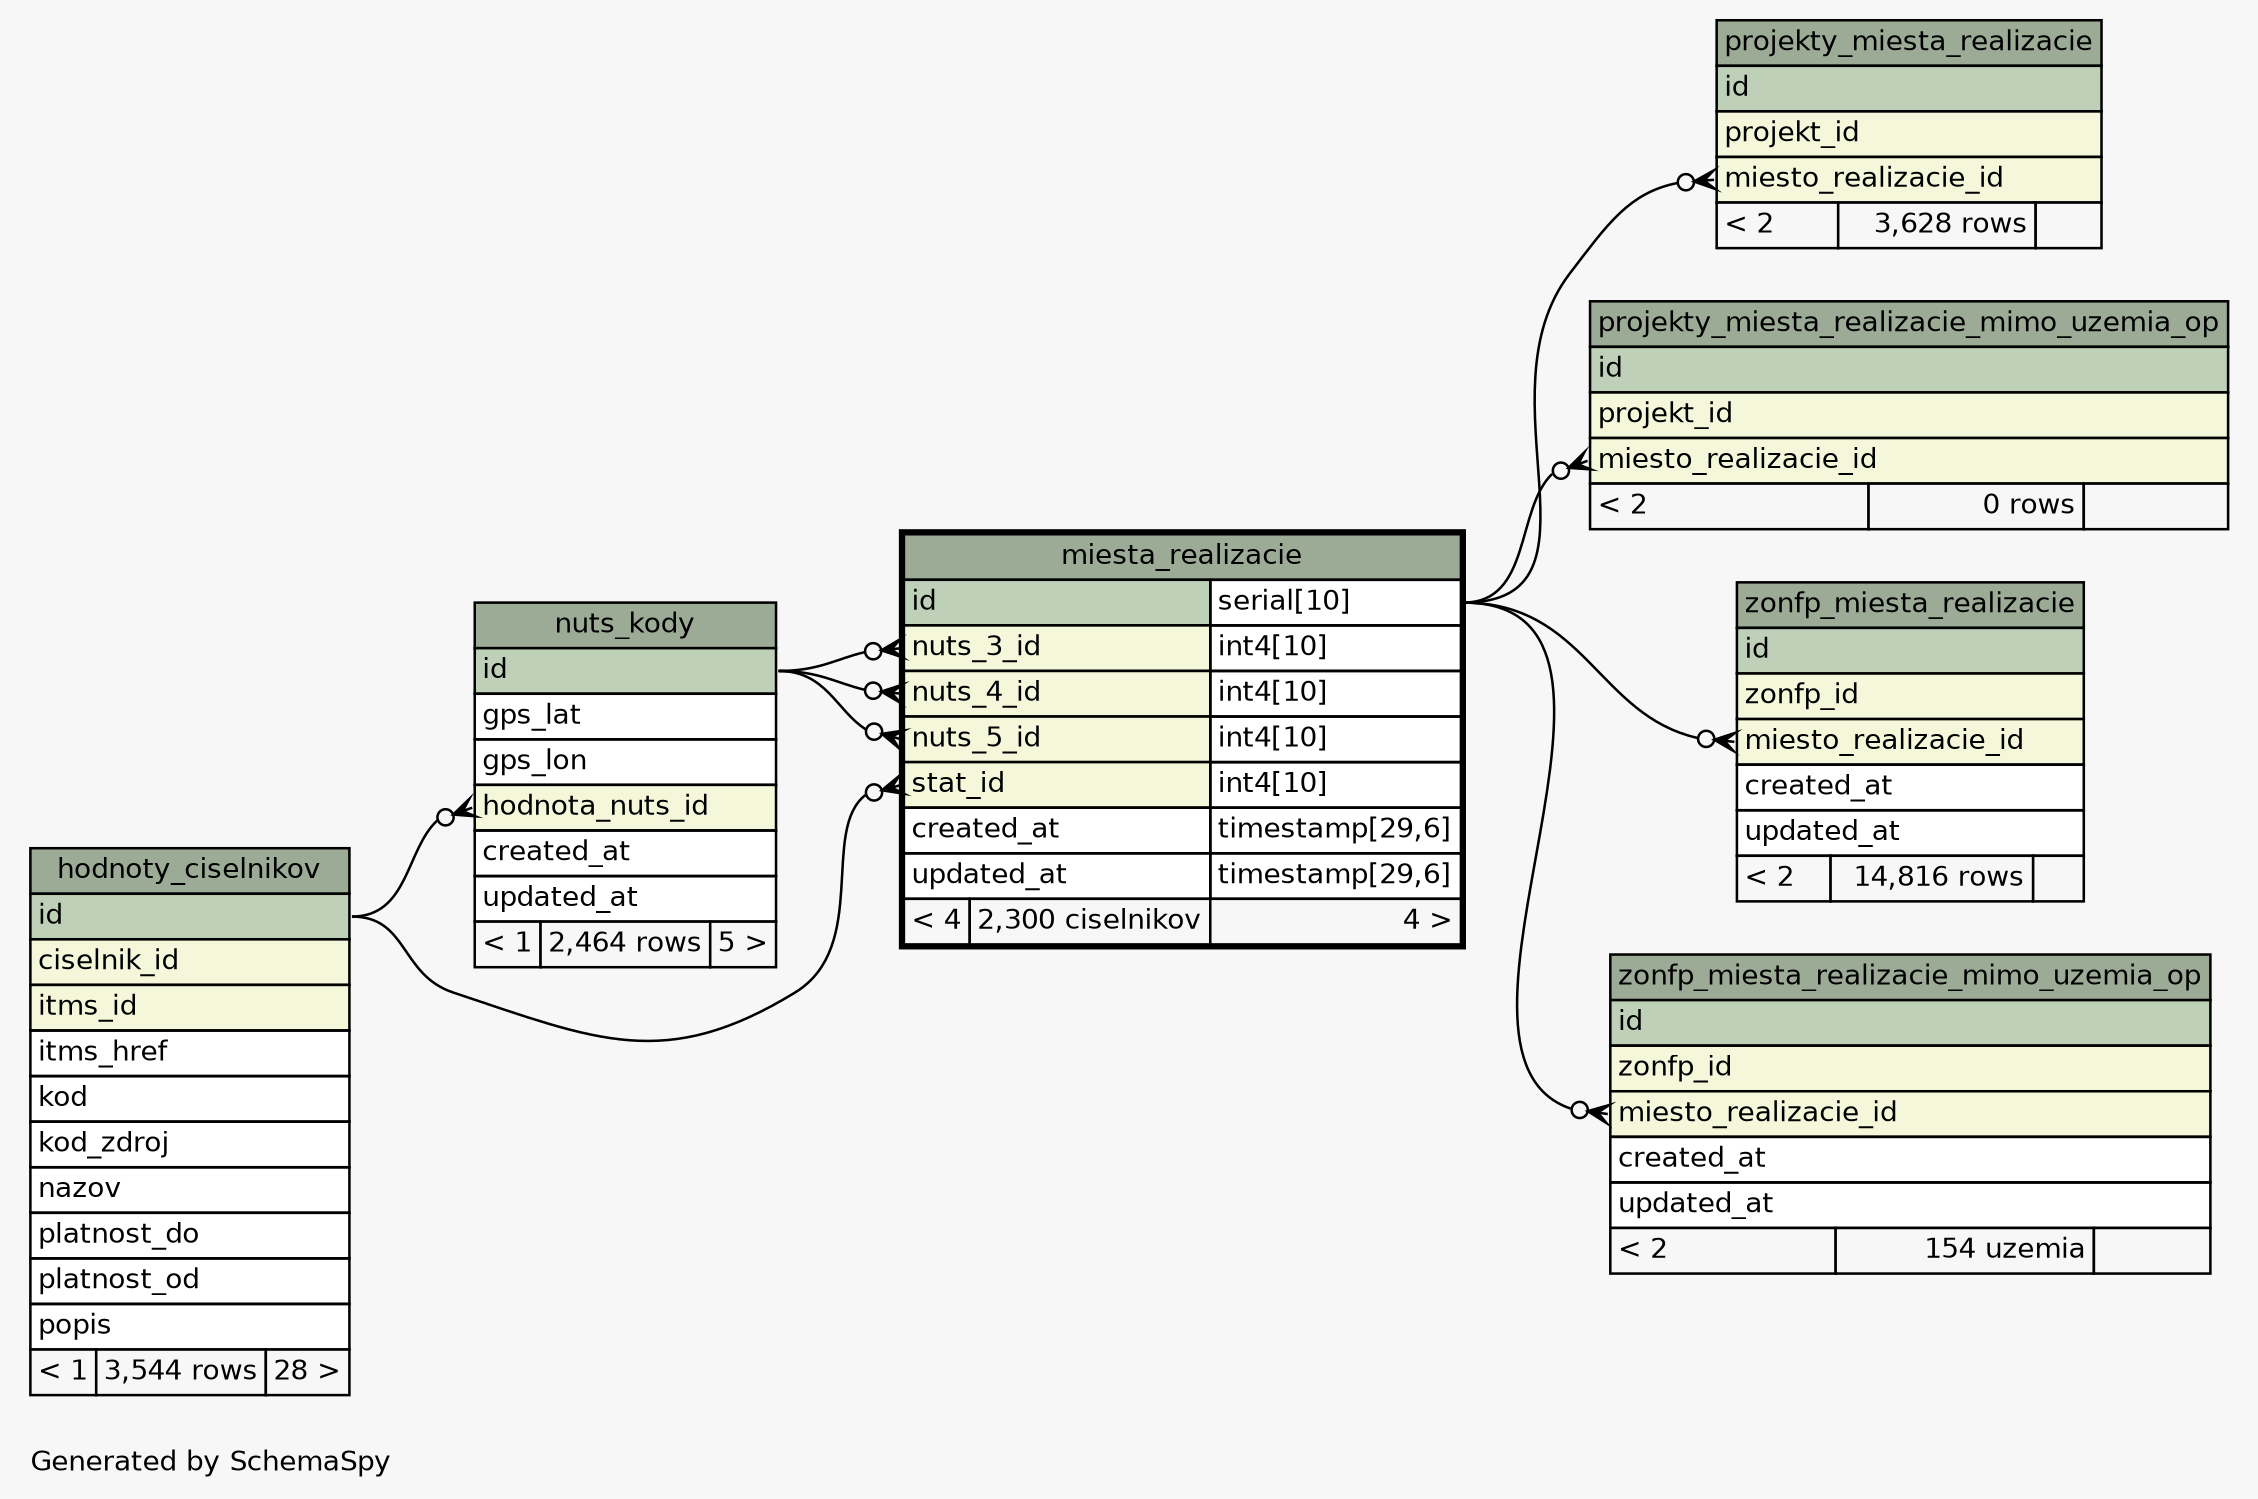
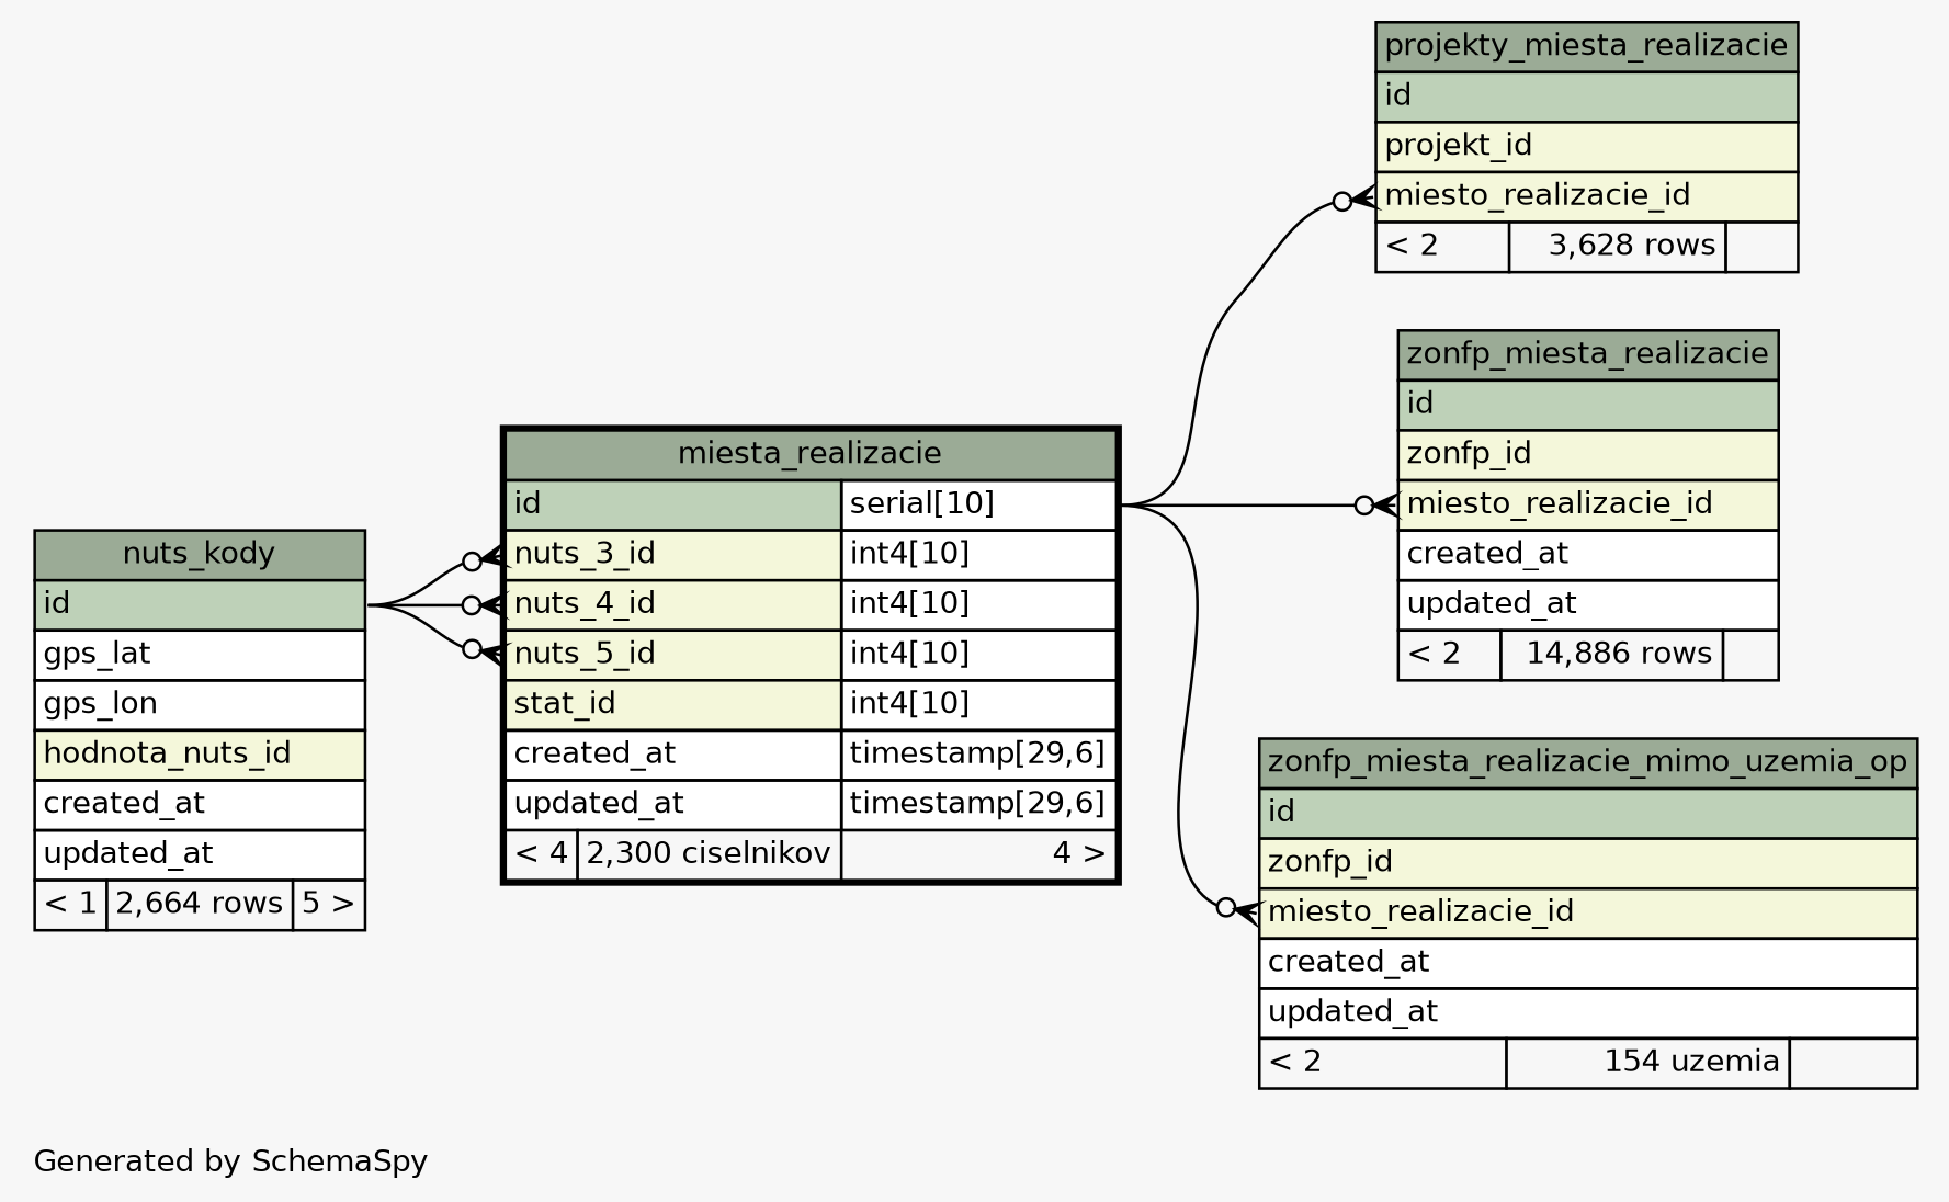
  digraph {
    bgcolor="#f7f7f7"
    fontname=Helvetica
    fontsize=11
    label="\nGenerated by SchemaSpy"
    labeljust=l
    nodesep=0.18
    rankdir=RL
    ranksep=0.46
    node [fontname=Helvetica fontsize=11 shape=plaintext]
    edge [arrowhead=none arrowsize=0.8 arrowtail=crowodot dir=back headport="id:e" tailport="miesto_realizacie_id:w"]
    n1 [label=<     <TABLE BORDER="2" CELLBORDER="1" CELLSPACING="0" BGCOLOR="#ffffff">       <TR><TD COLSPAN="3" BGCOLOR="#9bab96" ALIGN="CENTER">miesta_realizacie</TD></TR>       <TR><TD PORT="id" COLSPAN="2" BGCOLOR="#bed1b8" ALIGN="LEFT">id</TD><TD PORT="id.type" ALIGN="LEFT">serial[10]</TD></TR>       <TR><TD PORT="nuts_3_id" COLSPAN="2" BGCOLOR="#f4f7da" ALIGN="LEFT">nuts_3_id</TD><TD PORT="nuts_3_id.type" ALIGN="LEFT">int4[10]</TD></TR>       <TR><TD PORT="nuts_4_id" COLSPAN="2" BGCOLOR="#f4f7da" ALIGN="LEFT">nuts_4_id</TD><TD PORT="nuts_4_id.type" ALIGN="LEFT">int4[10]</TD></TR>       <TR><TD PORT="nuts_5_id" COLSPAN="2" BGCOLOR="#f4f7da" ALIGN="LEFT">nuts_5_id</TD><TD PORT="nuts_5_id.type" ALIGN="LEFT">int4[10]</TD></TR>       <TR><TD PORT="stat_id" COLSPAN="2" BGCOLOR="#f4f7da" ALIGN="LEFT">stat_id</TD><TD PORT="stat_id.type" ALIGN="LEFT">int4[10]</TD></TR>       <TR><TD PORT="created_at" COLSPAN="2" ALIGN="LEFT">created_at</TD><TD PORT="created_at.type" ALIGN="LEFT">timestamp[29,6]</TD></TR>       <TR><TD PORT="updated_at" COLSPAN="2" ALIGN="LEFT">updated_at</TD><TD PORT="updated_at.type" ALIGN="LEFT">timestamp[29,6]</TD></TR>       <TR><TD ALIGN="LEFT" BGCOLOR="#f7f7f7">&lt; 4</TD><TD ALIGN="RIGHT" BGCOLOR="#f7f7f7">2,300 ciselnikov</TD><TD ALIGN="RIGHT" BGCOLOR="#f7f7f7">4 &gt;</TD></TR>     </TABLE>>]
-   n2 [label=<     <TABLE BORDER="0" CELLBORDER="1" CELLSPACING="0" BGCOLOR="#ffffff">       <TR><TD COLSPAN="3" BGCOLOR="#9bab96" ALIGN="CENTER">nuts_kody</TD></TR>       <TR><TD PORT="id" COLSPAN="3" BGCOLOR="#bed1b8" ALIGN="LEFT">id</TD></TR>       <TR><TD PORT="gps_lat" COLSPAN="3" ALIGN="LEFT">gps_lat</TD></TR>       <TR><TD PORT="gps_lon" COLSPAN="3" ALIGN="LEFT">gps_lon</TD></TR>       <TR><TD PORT="hodnota_nuts_id" COLSPAN="3" BGCOLOR="#f4f7da" ALIGN="LEFT">hodnota_nuts_id</TD></TR>       <TR><TD PORT="created_at" COLSPAN="3" ALIGN="LEFT">created_at</TD></TR>       <TR><TD PORT="updated_at" COLSPAN="3" ALIGN="LEFT">updated_at</TD></TR>       <TR><TD ALIGN="LEFT" BGCOLOR="#f7f7f7">&lt; 1</TD><TD ALIGN="RIGHT" BGCOLOR="#f7f7f7">2,464 rows</TD><TD ALIGN="RIGHT" BGCOLOR="#f7f7f7">5 &gt;</TD></TR>     </TABLE>>]
-   n3 [label=<     <TABLE BORDER="0" CELLBORDER="1" CELLSPACING="0" BGCOLOR="#ffffff">       <TR><TD COLSPAN="3" BGCOLOR="#9bab96" ALIGN="CENTER">hodnoty_ciselnikov</TD></TR>       <TR><TD PORT="id" COLSPAN="3" BGCOLOR="#bed1b8" ALIGN="LEFT">id</TD></TR>       <TR><TD PORT="ciselnik_id" COLSPAN="3" BGCOLOR="#f4f7da" ALIGN="LEFT">ciselnik_id</TD></TR>       <TR><TD PORT="itms_id" COLSPAN="3" BGCOLOR="#f4f7da" ALIGN="LEFT">itms_id</TD></TR>       <TR><TD PORT="itms_href" COLSPAN="3" ALIGN="LEFT">itms_href</TD></TR>       <TR><TD PORT="kod" COLSPAN="3" ALIGN="LEFT">kod</TD></TR>       <TR><TD PORT="kod_zdroj" COLSPAN="3" ALIGN="LEFT">kod_zdroj</TD></TR>       <TR><TD PORT="nazov" COLSPAN="3" ALIGN="LEFT">nazov</TD></TR>       <TR><TD PORT="platnost_do" COLSPAN="3" ALIGN="LEFT">platnost_do</TD></TR>       <TR><TD PORT="platnost_od" COLSPAN="3" ALIGN="LEFT">platnost_od</TD></TR>       <TR><TD PORT="popis" COLSPAN="3" ALIGN="LEFT">popis</TD></TR>       <TR><TD ALIGN="LEFT" BGCOLOR="#f7f7f7">&lt; 1</TD><TD ALIGN="RIGHT" BGCOLOR="#f7f7f7">3,544 rows</TD><TD ALIGN="RIGHT" BGCOLOR="#f7f7f7">28 &gt;</TD></TR>     </TABLE>>]
+   n2 [label=<     <TABLE BORDER="0" CELLBORDER="1" CELLSPACING="0" BGCOLOR="#ffffff">       <TR><TD COLSPAN="3" BGCOLOR="#9bab96" ALIGN="CENTER">nuts_kody</TD></TR>       <TR><TD PORT="id" COLSPAN="3" BGCOLOR="#bed1b8" ALIGN="LEFT">id</TD></TR>       <TR><TD PORT="gps_lat" COLSPAN="3" ALIGN="LEFT">gps_lat</TD></TR>       <TR><TD PORT="gps_lon" COLSPAN="3" ALIGN="LEFT">gps_lon</TD></TR>       <TR><TD PORT="hodnota_nuts_id" COLSPAN="3" BGCOLOR="#f4f7da" ALIGN="LEFT">hodnota_nuts_id</TD></TR>       <TR><TD PORT="created_at" COLSPAN="3" ALIGN="LEFT">created_at</TD></TR>       <TR><TD PORT="updated_at" COLSPAN="3" ALIGN="LEFT">updated_at</TD></TR>       <TR><TD ALIGN="LEFT" BGCOLOR="#f7f7f7">&lt; 1</TD><TD ALIGN="RIGHT" BGCOLOR="#f7f7f7">2,664 rows</TD><TD ALIGN="RIGHT" BGCOLOR="#f7f7f7">5 &gt;</TD></TR>     </TABLE>>]
    n4 [label=<     <TABLE BORDER="0" CELLBORDER="1" CELLSPACING="0" BGCOLOR="#ffffff">       <TR><TD COLSPAN="3" BGCOLOR="#9bab96" ALIGN="CENTER">projekty_miesta_realizacie</TD></TR>       <TR><TD PORT="id" COLSPAN="3" BGCOLOR="#bed1b8" ALIGN="LEFT">id</TD></TR>       <TR><TD PORT="projekt_id" COLSPAN="3" BGCOLOR="#f4f7da" ALIGN="LEFT">projekt_id</TD></TR>       <TR><TD PORT="miesto_realizacie_id" COLSPAN="3" BGCOLOR="#f4f7da" ALIGN="LEFT">miesto_realizacie_id</TD></TR>       <TR><TD ALIGN="LEFT" BGCOLOR="#f7f7f7">&lt; 2</TD><TD ALIGN="RIGHT" BGCOLOR="#f7f7f7">3,628 rows</TD><TD ALIGN="RIGHT" BGCOLOR="#f7f7f7">  </TD></TR>     </TABLE>>]
-   n5 [label=<     <TABLE BORDER="0" CELLBORDER="1" CELLSPACING="0" BGCOLOR="#ffffff">       <TR><TD COLSPAN="3" BGCOLOR="#9bab96" ALIGN="CENTER">projekty_miesta_realizacie_mimo_uzemia_op</TD></TR>       <TR><TD PORT="id" COLSPAN="3" BGCOLOR="#bed1b8" ALIGN="LEFT">id</TD></TR>       <TR><TD PORT="projekt_id" COLSPAN="3" BGCOLOR="#f4f7da" ALIGN="LEFT">projekt_id</TD></TR>       <TR><TD PORT="miesto_realizacie_id" COLSPAN="3" BGCOLOR="#f4f7da" ALIGN="LEFT">miesto_realizacie_id</TD></TR>       <TR><TD ALIGN="LEFT" BGCOLOR="#f7f7f7">&lt; 2</TD><TD ALIGN="RIGHT" BGCOLOR="#f7f7f7">0 rows</TD><TD ALIGN="RIGHT" BGCOLOR="#f7f7f7">  </TD></TR>     </TABLE>>]
-   n6 [label=<     <TABLE BORDER="0" CELLBORDER="1" CELLSPACING="0" BGCOLOR="#ffffff">       <TR><TD COLSPAN="3" BGCOLOR="#9bab96" ALIGN="CENTER">zonfp_miesta_realizacie</TD></TR>       <TR><TD PORT="id" COLSPAN="3" BGCOLOR="#bed1b8" ALIGN="LEFT">id</TD></TR>       <TR><TD PORT="zonfp_id" COLSPAN="3" BGCOLOR="#f4f7da" ALIGN="LEFT">zonfp_id</TD></TR>       <TR><TD PORT="miesto_realizacie_id" COLSPAN="3" BGCOLOR="#f4f7da" ALIGN="LEFT">miesto_realizacie_id</TD></TR>       <TR><TD PORT="created_at" COLSPAN="3" ALIGN="LEFT">created_at</TD></TR>       <TR><TD PORT="updated_at" COLSPAN="3" ALIGN="LEFT">updated_at</TD></TR>       <TR><TD ALIGN="LEFT" BGCOLOR="#f7f7f7">&lt; 2</TD><TD ALIGN="RIGHT" BGCOLOR="#f7f7f7">14,816 rows</TD><TD ALIGN="RIGHT" BGCOLOR="#f7f7f7">  </TD></TR>     </TABLE>>]
+   n6 [label=<     <TABLE BORDER="0" CELLBORDER="1" CELLSPACING="0" BGCOLOR="#ffffff">       <TR><TD COLSPAN="3" BGCOLOR="#9bab96" ALIGN="CENTER">zonfp_miesta_realizacie</TD></TR>       <TR><TD PORT="id" COLSPAN="3" BGCOLOR="#bed1b8" ALIGN="LEFT">id</TD></TR>       <TR><TD PORT="zonfp_id" COLSPAN="3" BGCOLOR="#f4f7da" ALIGN="LEFT">zonfp_id</TD></TR>       <TR><TD PORT="miesto_realizacie_id" COLSPAN="3" BGCOLOR="#f4f7da" ALIGN="LEFT">miesto_realizacie_id</TD></TR>       <TR><TD PORT="created_at" COLSPAN="3" ALIGN="LEFT">created_at</TD></TR>       <TR><TD PORT="updated_at" COLSPAN="3" ALIGN="LEFT">updated_at</TD></TR>       <TR><TD ALIGN="LEFT" BGCOLOR="#f7f7f7">&lt; 2</TD><TD ALIGN="RIGHT" BGCOLOR="#f7f7f7">14,886 rows</TD><TD ALIGN="RIGHT" BGCOLOR="#f7f7f7">  </TD></TR>     </TABLE>>]
    n7 [label=<     <TABLE BORDER="0" CELLBORDER="1" CELLSPACING="0" BGCOLOR="#ffffff">       <TR><TD COLSPAN="3" BGCOLOR="#9bab96" ALIGN="CENTER">zonfp_miesta_realizacie_mimo_uzemia_op</TD></TR>       <TR><TD PORT="id" COLSPAN="3" BGCOLOR="#bed1b8" ALIGN="LEFT">id</TD></TR>       <TR><TD PORT="zonfp_id" COLSPAN="3" BGCOLOR="#f4f7da" ALIGN="LEFT">zonfp_id</TD></TR>       <TR><TD PORT="miesto_realizacie_id" COLSPAN="3" BGCOLOR="#f4f7da" ALIGN="LEFT">miesto_realizacie_id</TD></TR>       <TR><TD PORT="created_at" COLSPAN="3" ALIGN="LEFT">created_at</TD></TR>       <TR><TD PORT="updated_at" COLSPAN="3" ALIGN="LEFT">updated_at</TD></TR>       <TR><TD ALIGN="LEFT" BGCOLOR="#f7f7f7">&lt; 2</TD><TD ALIGN="RIGHT" BGCOLOR="#f7f7f7">154 uzemia</TD><TD ALIGN="RIGHT" BGCOLOR="#f7f7f7">  </TD></TR>     </TABLE>>]
    n1 -> n2 [tailport="nuts_3_id:w"]
    n1 -> n2 [tailport="nuts_4_id:w"]
    n1 -> n2 [tailport="nuts_5_id:w"]
-   n1 -> n3 [tailport="stat_id:w"]
-   n2 -> n3 [tailport="hodnota_nuts_id:w"]
    n4 -> n1 [headport="id.type:e"]
-   n5 -> n1 [headport="id.type:e"]
    n6 -> n1 [headport="id.type:e"]
    n7 -> n1 [headport="id.type:e"]
  }
